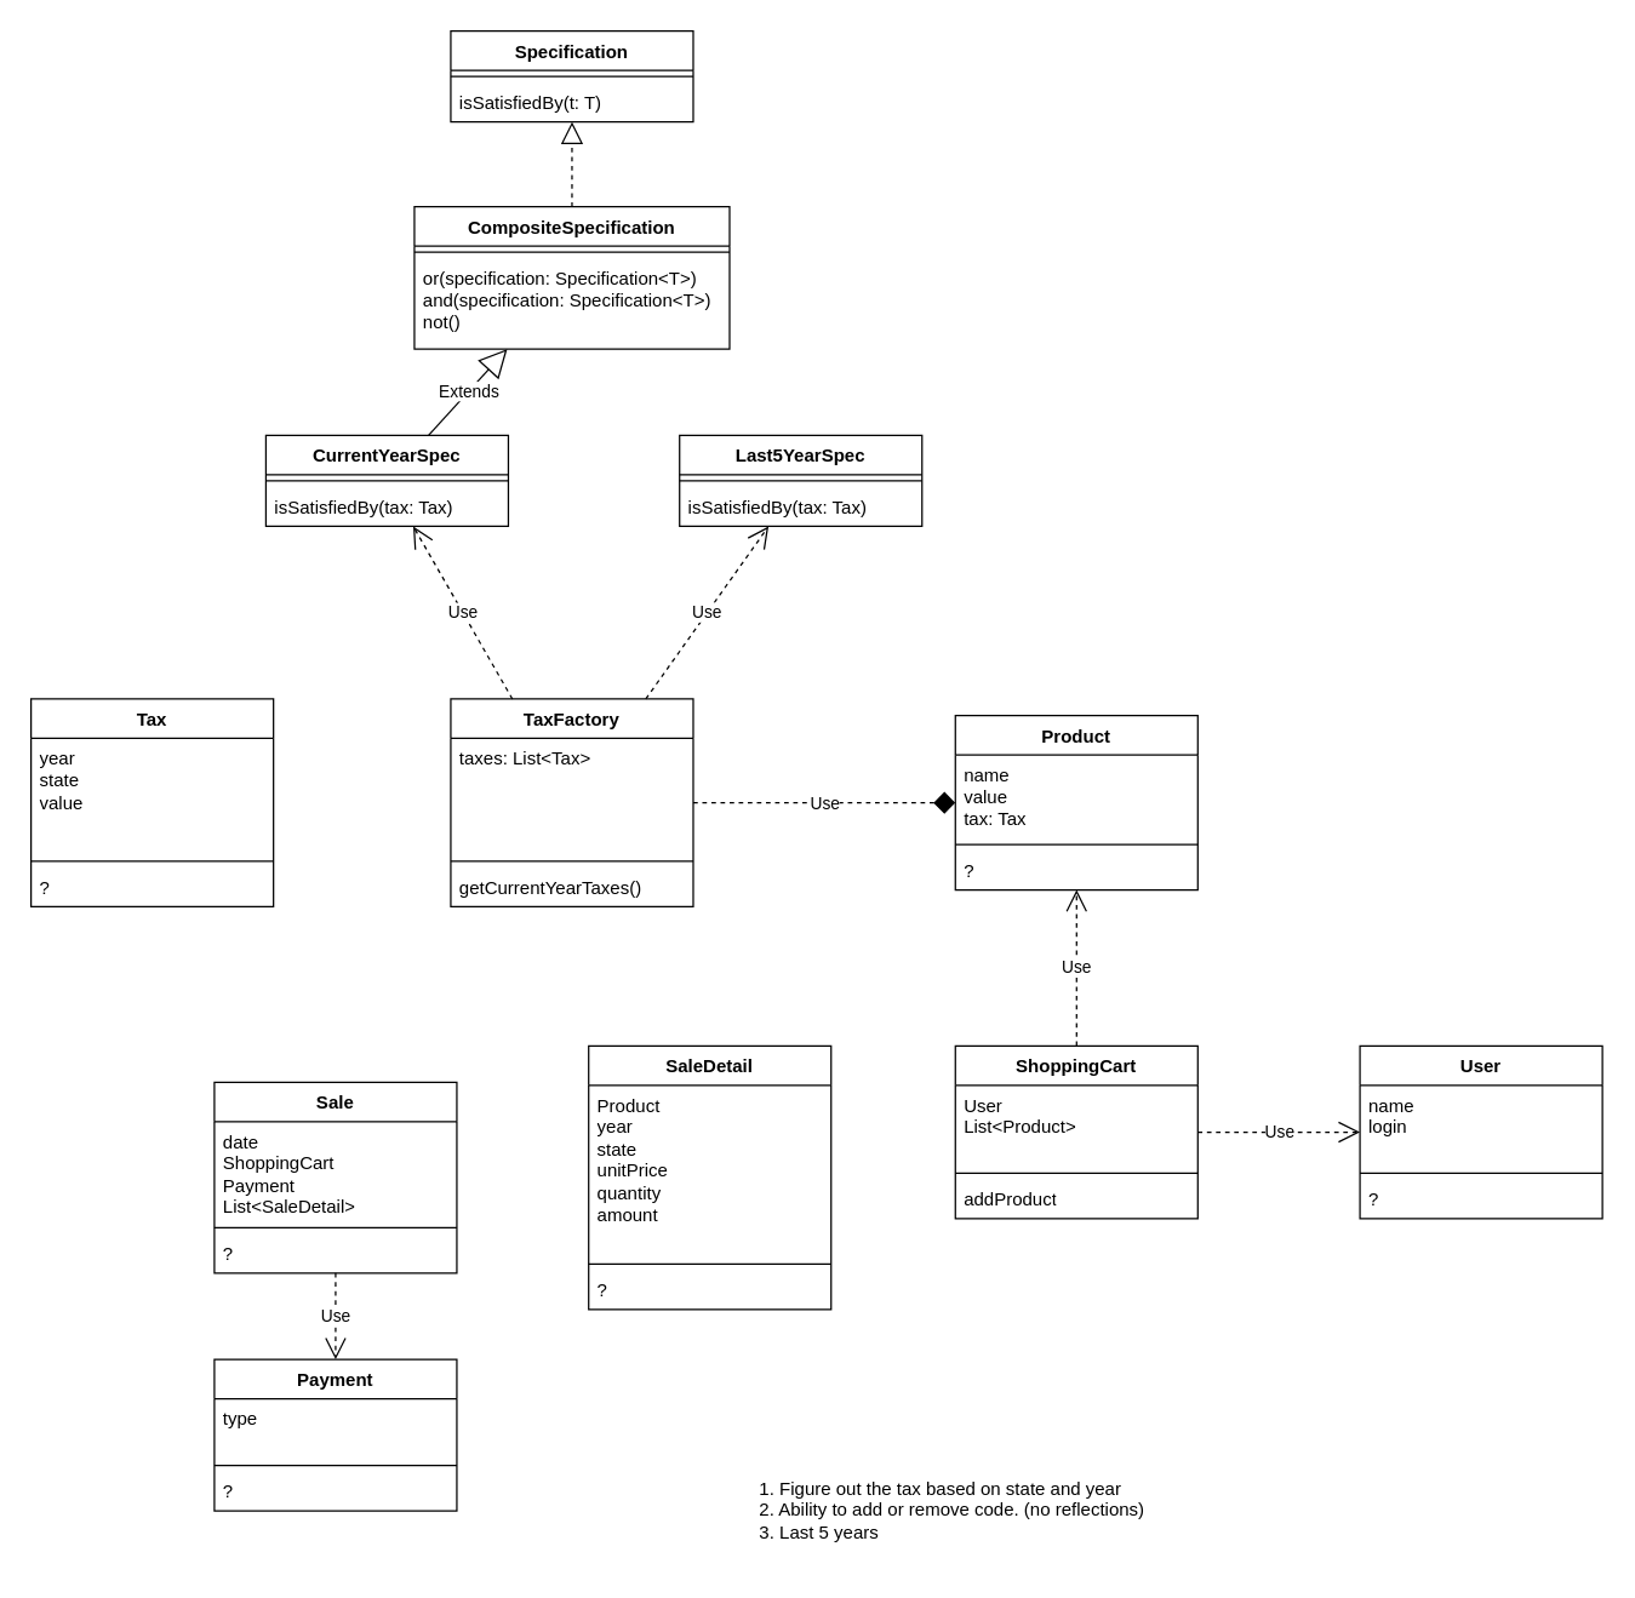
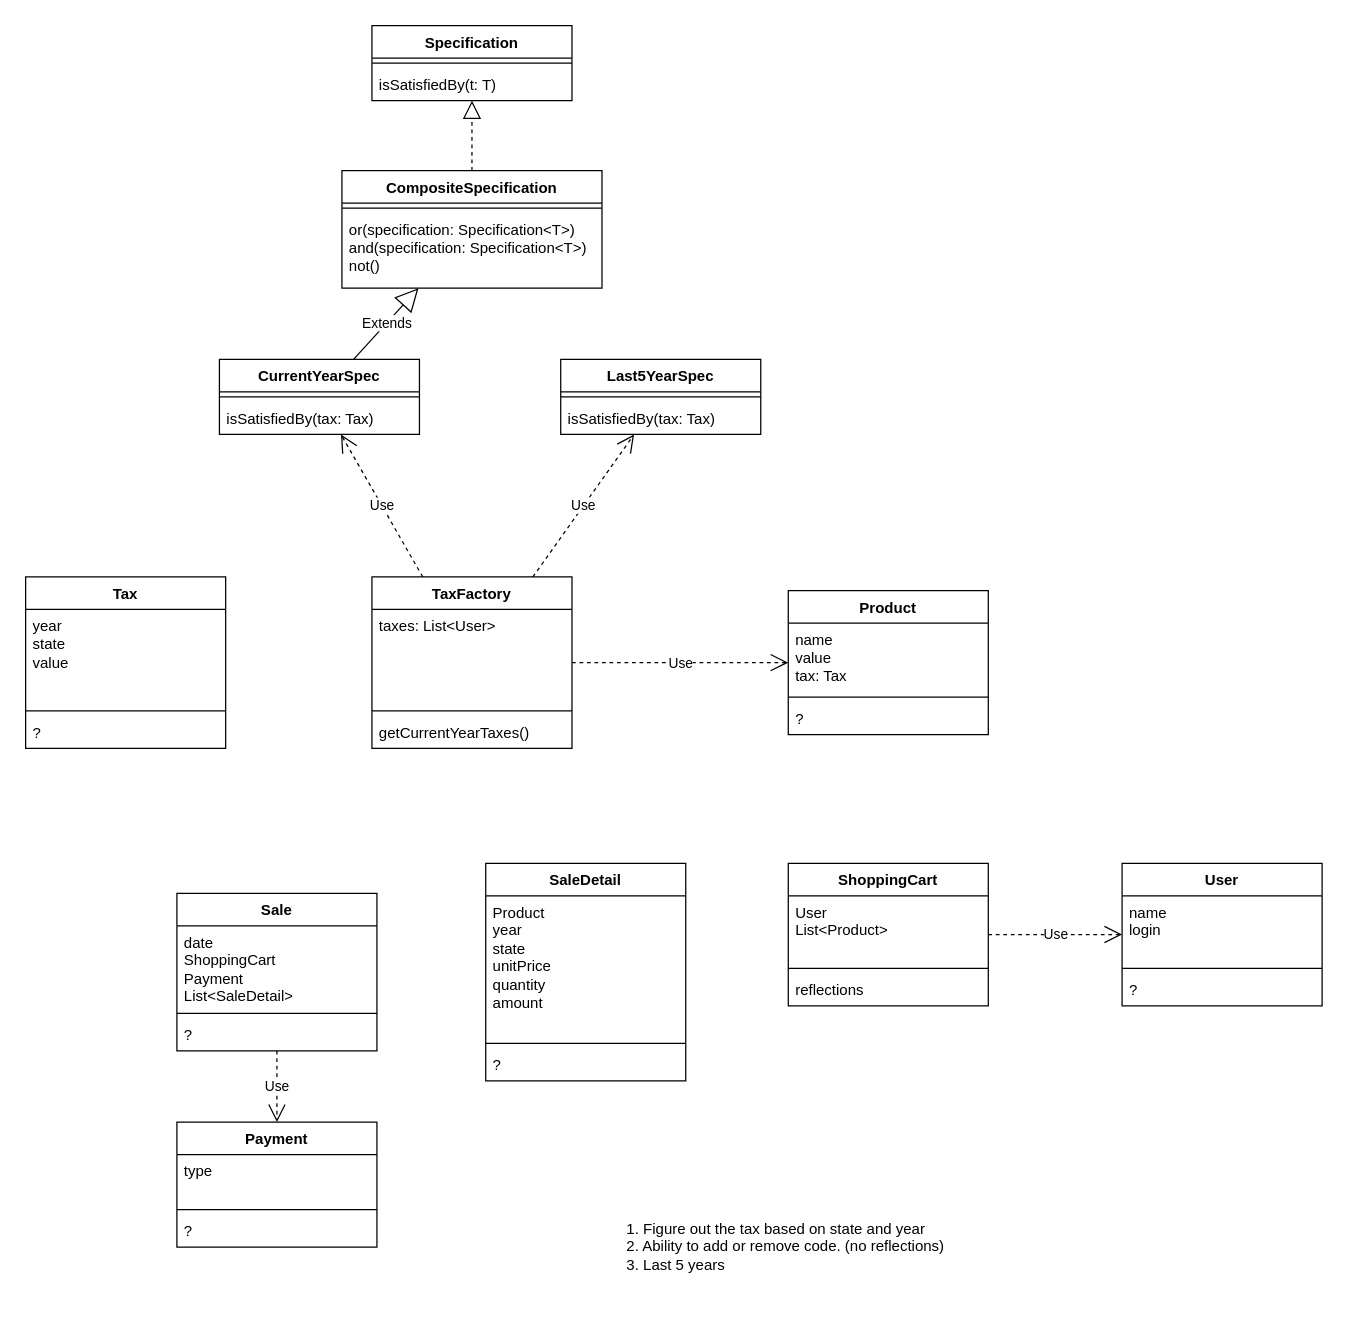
  <mxCell id="0" />
  <mxCell id="1" parent="0" />
  <mxCell id="2" value="Product" style="swimlane;fontStyle=1;align=center;verticalAlign=top;childLayout=stackLayout;horizontal=1;startSize=26;horizontalStack=0;resizeParent=1;resizeParentMax=0;resizeLast=0;collapsible=1;marginBottom=0;whiteSpace=wrap;html=1;" parent="1" vertex="1"><mxGeometry x="630" y="472" width="160" height="115" as="geometry" /></mxCell>
  <mxCell id="3" value="&lt;div&gt;name&lt;/div&gt;&lt;div&gt;value&lt;br&gt;&lt;/div&gt;&lt;div&gt;tax: Tax&lt;br&gt;&lt;/div&gt;" style="text;strokeColor=none;fillColor=none;align=left;verticalAlign=top;spacingLeft=4;spacingRight=4;overflow=hidden;rotatable=0;points=[[0,0.5],[1,0.5]];portConstraint=eastwest;whiteSpace=wrap;html=1;" parent="2" vertex="1"><mxGeometry y="26" width="160" height="55" as="geometry" /></mxCell>
  <mxCell id="4" value="" style="line;strokeWidth=1;fillColor=none;align=left;verticalAlign=middle;spacingTop=-1;spacingLeft=3;spacingRight=3;rotatable=0;labelPosition=right;points=[];portConstraint=eastwest;strokeColor=inherit;" parent="2" vertex="1"><mxGeometry y="81" width="160" height="8" as="geometry" /></mxCell>
  <mxCell id="5" value="?" style="text;strokeColor=none;fillColor=none;align=left;verticalAlign=top;spacingLeft=4;spacingRight=4;overflow=hidden;rotatable=0;points=[[0,0.5],[1,0.5]];portConstraint=eastwest;whiteSpace=wrap;html=1;" parent="2" vertex="1"><mxGeometry y="89" width="160" height="26" as="geometry" /></mxCell>
  <mxCell id="6" value="TaxFactory" style="swimlane;fontStyle=1;align=center;verticalAlign=top;childLayout=stackLayout;horizontal=1;startSize=26;horizontalStack=0;resizeParent=1;resizeParentMax=0;resizeLast=0;collapsible=1;marginBottom=0;whiteSpace=wrap;html=1;" parent="1" vertex="1"><mxGeometry x="297" y="461" width="160" height="137" as="geometry"><mxRectangle x="331" y="217" width="55" height="26" as="alternateBounds" /></mxGeometry></mxCell>
- <mxCell id="7" value="taxes: List&amp;lt;Tax&amp;gt;" style="text;strokeColor=none;fillColor=none;align=left;verticalAlign=top;spacingLeft=4;spacingRight=4;overflow=hidden;rotatable=0;points=[[0,0.5],[1,0.5]];portConstraint=eastwest;whiteSpace=wrap;html=1;" parent="6" vertex="1"><mxGeometry y="26" width="160" height="77" as="geometry" /></mxCell>
+ <mxCell id="7" value="taxes: List&amp;lt;User&amp;gt;" style="text;strokeColor=none;fillColor=none;align=left;verticalAlign=top;spacingLeft=4;spacingRight=4;overflow=hidden;rotatable=0;points=[[0,0.5],[1,0.5]];portConstraint=eastwest;whiteSpace=wrap;html=1;" parent="6" vertex="1"><mxGeometry y="26" width="160" height="77" as="geometry" /></mxCell>
  <mxCell id="8" value="" style="line;strokeWidth=1;fillColor=none;align=left;verticalAlign=middle;spacingTop=-1;spacingLeft=3;spacingRight=3;rotatable=0;labelPosition=right;points=[];portConstraint=eastwest;strokeColor=inherit;" parent="6" vertex="1"><mxGeometry y="103" width="160" height="8" as="geometry" /></mxCell>
  <mxCell id="9" value="getCurrentYearTaxes()" style="text;strokeColor=none;fillColor=none;align=left;verticalAlign=top;spacingLeft=4;spacingRight=4;overflow=hidden;rotatable=0;points=[[0,0.5],[1,0.5]];portConstraint=eastwest;whiteSpace=wrap;html=1;" parent="6" vertex="1"><mxGeometry y="111" width="160" height="26" as="geometry" /></mxCell>
  <mxCell id="10" value="ShoppingCart" style="swimlane;fontStyle=1;align=center;verticalAlign=top;childLayout=stackLayout;horizontal=1;startSize=26;horizontalStack=0;resizeParent=1;resizeParentMax=0;resizeLast=0;collapsible=1;marginBottom=0;whiteSpace=wrap;html=1;" parent="1" vertex="1"><mxGeometry x="630" y="690" width="160" height="114" as="geometry" /></mxCell>
  <mxCell id="11" value="&lt;div&gt;User&lt;/div&gt;&lt;div&gt;List&amp;lt;Product&amp;gt;&lt;br&gt;&lt;/div&gt;" style="text;strokeColor=none;fillColor=none;align=left;verticalAlign=top;spacingLeft=4;spacingRight=4;overflow=hidden;rotatable=0;points=[[0,0.5],[1,0.5]];portConstraint=eastwest;whiteSpace=wrap;html=1;" parent="10" vertex="1"><mxGeometry y="26" width="160" height="54" as="geometry" /></mxCell>
  <mxCell id="12" value="" style="line;strokeWidth=1;fillColor=none;align=left;verticalAlign=middle;spacingTop=-1;spacingLeft=3;spacingRight=3;rotatable=0;labelPosition=right;points=[];portConstraint=eastwest;strokeColor=inherit;" parent="10" vertex="1"><mxGeometry y="80" width="160" height="8" as="geometry" /></mxCell>
- <mxCell id="13" value="addProduct" style="text;strokeColor=none;fillColor=none;align=left;verticalAlign=top;spacingLeft=4;spacingRight=4;overflow=hidden;rotatable=0;points=[[0,0.5],[1,0.5]];portConstraint=eastwest;whiteSpace=wrap;html=1;" parent="10" vertex="1"><mxGeometry y="88" width="160" height="26" as="geometry" /></mxCell>
+ <mxCell id="13" value="reflections" style="text;strokeColor=none;fillColor=none;align=left;verticalAlign=top;spacingLeft=4;spacingRight=4;overflow=hidden;rotatable=0;points=[[0,0.5],[1,0.5]];portConstraint=eastwest;whiteSpace=wrap;html=1;" parent="10" vertex="1"><mxGeometry y="88" width="160" height="26" as="geometry" /></mxCell>
  <mxCell id="14" value="User" style="swimlane;fontStyle=1;align=center;verticalAlign=top;childLayout=stackLayout;horizontal=1;startSize=26;horizontalStack=0;resizeParent=1;resizeParentMax=0;resizeLast=0;collapsible=1;marginBottom=0;whiteSpace=wrap;html=1;" parent="1" vertex="1"><mxGeometry x="897" y="690" width="160" height="114" as="geometry" /></mxCell>
  <mxCell id="15" value="&lt;div&gt;name&lt;/div&gt;&lt;div&gt;login&lt;br&gt;&lt;/div&gt;" style="text;strokeColor=none;fillColor=none;align=left;verticalAlign=top;spacingLeft=4;spacingRight=4;overflow=hidden;rotatable=0;points=[[0,0.5],[1,0.5]];portConstraint=eastwest;whiteSpace=wrap;html=1;" parent="14" vertex="1"><mxGeometry y="26" width="160" height="54" as="geometry" /></mxCell>
  <mxCell id="16" value="" style="line;strokeWidth=1;fillColor=none;align=left;verticalAlign=middle;spacingTop=-1;spacingLeft=3;spacingRight=3;rotatable=0;labelPosition=right;points=[];portConstraint=eastwest;strokeColor=inherit;" parent="14" vertex="1"><mxGeometry y="80" width="160" height="8" as="geometry" /></mxCell>
  <mxCell id="17" value="?" style="text;strokeColor=none;fillColor=none;align=left;verticalAlign=top;spacingLeft=4;spacingRight=4;overflow=hidden;rotatable=0;points=[[0,0.5],[1,0.5]];portConstraint=eastwest;whiteSpace=wrap;html=1;" parent="14" vertex="1"><mxGeometry y="88" width="160" height="26" as="geometry" /></mxCell>
  <mxCell id="18" value="Sale" style="swimlane;fontStyle=1;align=center;verticalAlign=top;childLayout=stackLayout;horizontal=1;startSize=26;horizontalStack=0;resizeParent=1;resizeParentMax=0;resizeLast=0;collapsible=1;marginBottom=0;whiteSpace=wrap;html=1;" parent="1" vertex="1"><mxGeometry x="141" y="714" width="160" height="126" as="geometry"><mxRectangle x="331" y="217" width="55" height="26" as="alternateBounds" /></mxGeometry></mxCell>
  <mxCell id="19" value="date&lt;div&gt;ShoppingCart&lt;/div&gt;&lt;div&gt;Payment&lt;br&gt;&lt;/div&gt;&lt;div&gt;List&amp;lt;SaleDetail&amp;gt;&lt;br&gt;&lt;/div&gt;" style="text;strokeColor=none;fillColor=none;align=left;verticalAlign=top;spacingLeft=4;spacingRight=4;overflow=hidden;rotatable=0;points=[[0,0.5],[1,0.5]];portConstraint=eastwest;whiteSpace=wrap;html=1;" parent="18" vertex="1"><mxGeometry y="26" width="160" height="66" as="geometry" /></mxCell>
  <mxCell id="20" value="" style="line;strokeWidth=1;fillColor=none;align=left;verticalAlign=middle;spacingTop=-1;spacingLeft=3;spacingRight=3;rotatable=0;labelPosition=right;points=[];portConstraint=eastwest;strokeColor=inherit;" parent="18" vertex="1"><mxGeometry y="92" width="160" height="8" as="geometry" /></mxCell>
  <mxCell id="21" value="?" style="text;strokeColor=none;fillColor=none;align=left;verticalAlign=top;spacingLeft=4;spacingRight=4;overflow=hidden;rotatable=0;points=[[0,0.5],[1,0.5]];portConstraint=eastwest;whiteSpace=wrap;html=1;" parent="18" vertex="1"><mxGeometry y="100" width="160" height="26" as="geometry" /></mxCell>
  <mxCell id="22" value="SaleDetail" style="swimlane;fontStyle=1;align=center;verticalAlign=top;childLayout=stackLayout;horizontal=1;startSize=26;horizontalStack=0;resizeParent=1;resizeParentMax=0;resizeLast=0;collapsible=1;marginBottom=0;whiteSpace=wrap;html=1;" parent="1" vertex="1"><mxGeometry x="388" y="690" width="160" height="174" as="geometry"><mxRectangle x="331" y="217" width="55" height="26" as="alternateBounds" /></mxGeometry></mxCell>
  <mxCell id="23" value="&lt;div&gt;Product&lt;/div&gt;&lt;div&gt;year&lt;/div&gt;&lt;div&gt;state&lt;br&gt;&lt;/div&gt;&lt;div&gt;unitPrice&lt;br&gt;&lt;/div&gt;&lt;div&gt;quantity&lt;/div&gt;&lt;div&gt;amount&lt;br&gt;&lt;/div&gt;" style="text;strokeColor=none;fillColor=none;align=left;verticalAlign=top;spacingLeft=4;spacingRight=4;overflow=hidden;rotatable=0;points=[[0,0.5],[1,0.5]];portConstraint=eastwest;whiteSpace=wrap;html=1;" parent="22" vertex="1"><mxGeometry y="26" width="160" height="114" as="geometry" /></mxCell>
  <mxCell id="24" value="" style="line;strokeWidth=1;fillColor=none;align=left;verticalAlign=middle;spacingTop=-1;spacingLeft=3;spacingRight=3;rotatable=0;labelPosition=right;points=[];portConstraint=eastwest;strokeColor=inherit;" parent="22" vertex="1"><mxGeometry y="140" width="160" height="8" as="geometry" /></mxCell>
  <mxCell id="25" value="?" style="text;strokeColor=none;fillColor=none;align=left;verticalAlign=top;spacingLeft=4;spacingRight=4;overflow=hidden;rotatable=0;points=[[0,0.5],[1,0.5]];portConstraint=eastwest;whiteSpace=wrap;html=1;" parent="22" vertex="1"><mxGeometry y="148" width="160" height="26" as="geometry" /></mxCell>
- <mxCell id="26" value="Use" style="endArrow=open;endSize=12;dashed=1;html=1;rounded=0;" parent="1" source="10" target="2" edge="1"><mxGeometry width="160" relative="1" as="geometry"><mxPoint x="501" y="702" as="sourcePoint" /><mxPoint x="661" y="702" as="targetPoint" /></mxGeometry></mxCell>
  <mxCell id="27" value="Use" style="endArrow=open;endSize=12;dashed=1;html=1;rounded=0;" parent="1" source="10" target="14" edge="1"><mxGeometry width="160" relative="1" as="geometry"><mxPoint x="720" y="700" as="sourcePoint" /><mxPoint x="720" y="627" as="targetPoint" /></mxGeometry></mxCell>
- <mxCell id="28" value="Use" style="endArrow=diamond;endSize=12;dashed=1;html=1;rounded=0;" parent="1" source="6" target="2" edge="1"><mxGeometry width="160" relative="1" as="geometry"><mxPoint x="730" y="710" as="sourcePoint" /><mxPoint x="730" y="637" as="targetPoint" /><mxPoint as="offset" /></mxGeometry></mxCell>
+ <mxCell id="28" value="Use" style="endArrow=open;endSize=12;dashed=1;html=1;rounded=0;" parent="1" source="6" target="2" edge="1"><mxGeometry width="160" relative="1" as="geometry"><mxPoint x="730" y="710" as="sourcePoint" /><mxPoint x="730" y="637" as="targetPoint" /><mxPoint as="offset" /></mxGeometry></mxCell>
  <mxCell id="29" value="Payment" style="swimlane;fontStyle=1;align=center;verticalAlign=top;childLayout=stackLayout;horizontal=1;startSize=26;horizontalStack=0;resizeParent=1;resizeParentMax=0;resizeLast=0;collapsible=1;marginBottom=0;whiteSpace=wrap;html=1;" parent="1" vertex="1"><mxGeometry x="141" y="897" width="160" height="100" as="geometry"><mxRectangle x="331" y="217" width="55" height="26" as="alternateBounds" /></mxGeometry></mxCell>
  <mxCell id="30" value="type" style="text;strokeColor=none;fillColor=none;align=left;verticalAlign=top;spacingLeft=4;spacingRight=4;overflow=hidden;rotatable=0;points=[[0,0.5],[1,0.5]];portConstraint=eastwest;whiteSpace=wrap;html=1;" parent="29" vertex="1"><mxGeometry y="26" width="160" height="40" as="geometry" /></mxCell>
  <mxCell id="31" value="" style="line;strokeWidth=1;fillColor=none;align=left;verticalAlign=middle;spacingTop=-1;spacingLeft=3;spacingRight=3;rotatable=0;labelPosition=right;points=[];portConstraint=eastwest;strokeColor=inherit;" parent="29" vertex="1"><mxGeometry y="66" width="160" height="8" as="geometry" /></mxCell>
  <mxCell id="32" value="?" style="text;strokeColor=none;fillColor=none;align=left;verticalAlign=top;spacingLeft=4;spacingRight=4;overflow=hidden;rotatable=0;points=[[0,0.5],[1,0.5]];portConstraint=eastwest;whiteSpace=wrap;html=1;" parent="29" vertex="1"><mxGeometry y="74" width="160" height="26" as="geometry" /></mxCell>
  <mxCell id="33" value="Use" style="endArrow=open;endSize=12;dashed=1;html=1;rounded=0;" parent="1" source="18" target="29" edge="1"><mxGeometry width="160" relative="1" as="geometry"><mxPoint x="311" y="787" as="sourcePoint" /><mxPoint x="398" y="787" as="targetPoint" /></mxGeometry></mxCell>
  <mxCell id="34" value="&lt;div&gt;1. Figure out the tax based on state and year&lt;/div&gt;&lt;div&gt;2. Ability to add or remove code. (no reflections)&lt;br&gt;&lt;/div&gt;3. Last 5 years" style="text;html=1;strokeColor=none;fillColor=none;align=left;verticalAlign=middle;whiteSpace=wrap;rounded=0;" parent="1" vertex="1"><mxGeometry x="499" y="961" width="320" height="72" as="geometry" /></mxCell>
  <mxCell id="35" value="Tax" style="swimlane;fontStyle=1;align=center;verticalAlign=top;childLayout=stackLayout;horizontal=1;startSize=26;horizontalStack=0;resizeParent=1;resizeParentMax=0;resizeLast=0;collapsible=1;marginBottom=0;whiteSpace=wrap;html=1;" vertex="1" parent="1"><mxGeometry x="20" y="461" width="160" height="137" as="geometry"><mxRectangle x="331" y="217" width="55" height="26" as="alternateBounds" /></mxGeometry></mxCell>
  <mxCell id="36" value="year&lt;div&gt;state&lt;br&gt;&lt;/div&gt;&lt;div&gt;value&lt;br&gt;&lt;/div&gt;" style="text;strokeColor=none;fillColor=none;align=left;verticalAlign=top;spacingLeft=4;spacingRight=4;overflow=hidden;rotatable=0;points=[[0,0.5],[1,0.5]];portConstraint=eastwest;whiteSpace=wrap;html=1;" vertex="1" parent="35"><mxGeometry y="26" width="160" height="77" as="geometry" /></mxCell>
  <mxCell id="37" value="" style="line;strokeWidth=1;fillColor=none;align=left;verticalAlign=middle;spacingTop=-1;spacingLeft=3;spacingRight=3;rotatable=0;labelPosition=right;points=[];portConstraint=eastwest;strokeColor=inherit;" vertex="1" parent="35"><mxGeometry y="103" width="160" height="8" as="geometry" /></mxCell>
  <mxCell id="38" value="?" style="text;strokeColor=none;fillColor=none;align=left;verticalAlign=top;spacingLeft=4;spacingRight=4;overflow=hidden;rotatable=0;points=[[0,0.5],[1,0.5]];portConstraint=eastwest;whiteSpace=wrap;html=1;" vertex="1" parent="35"><mxGeometry y="111" width="160" height="26" as="geometry" /></mxCell>
  <mxCell id="39" value="CurrentYearSpec" style="swimlane;fontStyle=1;align=center;verticalAlign=top;childLayout=stackLayout;horizontal=1;startSize=26;horizontalStack=0;resizeParent=1;resizeParentMax=0;resizeLast=0;collapsible=1;marginBottom=0;whiteSpace=wrap;html=1;" vertex="1" parent="1"><mxGeometry x="175" y="287" width="160" height="60" as="geometry"><mxRectangle x="331" y="217" width="55" height="26" as="alternateBounds" /></mxGeometry></mxCell>
  <mxCell id="40" value="" style="line;strokeWidth=1;fillColor=none;align=left;verticalAlign=middle;spacingTop=-1;spacingLeft=3;spacingRight=3;rotatable=0;labelPosition=right;points=[];portConstraint=eastwest;strokeColor=inherit;" vertex="1" parent="39"><mxGeometry y="26" width="160" height="8" as="geometry" /></mxCell>
  <mxCell id="41" value="isSatisfiedBy(tax: Tax)" style="text;strokeColor=none;fillColor=none;align=left;verticalAlign=top;spacingLeft=4;spacingRight=4;overflow=hidden;rotatable=0;points=[[0,0.5],[1,0.5]];portConstraint=eastwest;whiteSpace=wrap;html=1;" vertex="1" parent="39"><mxGeometry y="34" width="160" height="26" as="geometry" /></mxCell>
  <mxCell id="42" value="Last5YearSpec" style="swimlane;fontStyle=1;align=center;verticalAlign=top;childLayout=stackLayout;horizontal=1;startSize=26;horizontalStack=0;resizeParent=1;resizeParentMax=0;resizeLast=0;collapsible=1;marginBottom=0;whiteSpace=wrap;html=1;" vertex="1" parent="1"><mxGeometry x="448" y="287" width="160" height="60" as="geometry"><mxRectangle x="331" y="217" width="55" height="26" as="alternateBounds" /></mxGeometry></mxCell>
  <mxCell id="43" value="" style="line;strokeWidth=1;fillColor=none;align=left;verticalAlign=middle;spacingTop=-1;spacingLeft=3;spacingRight=3;rotatable=0;labelPosition=right;points=[];portConstraint=eastwest;strokeColor=inherit;" vertex="1" parent="42"><mxGeometry y="26" width="160" height="8" as="geometry" /></mxCell>
  <mxCell id="44" value="isSatisfiedBy(tax: Tax)" style="text;strokeColor=none;fillColor=none;align=left;verticalAlign=top;spacingLeft=4;spacingRight=4;overflow=hidden;rotatable=0;points=[[0,0.5],[1,0.5]];portConstraint=eastwest;whiteSpace=wrap;html=1;" vertex="1" parent="42"><mxGeometry y="34" width="160" height="26" as="geometry" /></mxCell>
  <mxCell id="45" value="Specification" style="swimlane;fontStyle=1;align=center;verticalAlign=top;childLayout=stackLayout;horizontal=1;startSize=26;horizontalStack=0;resizeParent=1;resizeParentMax=0;resizeLast=0;collapsible=1;marginBottom=0;whiteSpace=wrap;html=1;" vertex="1" parent="1"><mxGeometry x="297" y="20" width="160" height="60" as="geometry"><mxRectangle x="331" y="217" width="55" height="26" as="alternateBounds" /></mxGeometry></mxCell>
  <mxCell id="46" value="" style="line;strokeWidth=1;fillColor=none;align=left;verticalAlign=middle;spacingTop=-1;spacingLeft=3;spacingRight=3;rotatable=0;labelPosition=right;points=[];portConstraint=eastwest;strokeColor=inherit;" vertex="1" parent="45"><mxGeometry y="26" width="160" height="8" as="geometry" /></mxCell>
  <mxCell id="47" value="isSatisfiedBy(t: T)" style="text;strokeColor=none;fillColor=none;align=left;verticalAlign=top;spacingLeft=4;spacingRight=4;overflow=hidden;rotatable=0;points=[[0,0.5],[1,0.5]];portConstraint=eastwest;whiteSpace=wrap;html=1;" vertex="1" parent="45"><mxGeometry y="34" width="160" height="26" as="geometry" /></mxCell>
  <mxCell id="48" value="CompositeSpecification" style="swimlane;fontStyle=1;align=center;verticalAlign=top;childLayout=stackLayout;horizontal=1;startSize=26;horizontalStack=0;resizeParent=1;resizeParentMax=0;resizeLast=0;collapsible=1;marginBottom=0;whiteSpace=wrap;html=1;" vertex="1" parent="1"><mxGeometry x="273" y="136" width="208" height="94" as="geometry"><mxRectangle x="331" y="217" width="55" height="26" as="alternateBounds" /></mxGeometry></mxCell>
  <mxCell id="49" value="" style="line;strokeWidth=1;fillColor=none;align=left;verticalAlign=middle;spacingTop=-1;spacingLeft=3;spacingRight=3;rotatable=0;labelPosition=right;points=[];portConstraint=eastwest;strokeColor=inherit;" vertex="1" parent="48"><mxGeometry y="26" width="208" height="8" as="geometry" /></mxCell>
  <mxCell id="50" value="&lt;div&gt;or(specification: Specification&amp;lt;T&amp;gt;)&lt;/div&gt;&lt;div&gt;and(specification: Specification&amp;lt;T&amp;gt;)&lt;br&gt;&lt;/div&gt;&lt;div&gt;not()&lt;br&gt;&lt;/div&gt;" style="text;strokeColor=none;fillColor=none;align=left;verticalAlign=top;spacingLeft=4;spacingRight=4;overflow=hidden;rotatable=0;points=[[0,0.5],[1,0.5]];portConstraint=eastwest;whiteSpace=wrap;html=1;" vertex="1" parent="48"><mxGeometry y="34" width="208" height="60" as="geometry" /></mxCell>
  <mxCell id="51" value="Extends" style="endArrow=block;endSize=16;endFill=0;html=1;rounded=0;" edge="1" parent="1" source="39" target="48"><mxGeometry width="160" relative="1" as="geometry"><mxPoint x="519" y="355" as="sourcePoint" /><mxPoint x="679" y="355" as="targetPoint" /></mxGeometry></mxCell>
  <mxCell id="52" value="" style="endArrow=block;dashed=1;endFill=0;endSize=12;html=1;rounded=0;" edge="1" parent="1" source="48" target="45"><mxGeometry width="160" relative="1" as="geometry"><mxPoint x="519" y="355" as="sourcePoint" /><mxPoint x="679" y="355" as="targetPoint" /></mxGeometry></mxCell>
  <mxCell id="53" value="Use" style="endArrow=open;endSize=12;dashed=1;html=1;rounded=0;" edge="1" parent="1" source="6" target="39"><mxGeometry width="160" relative="1" as="geometry"><mxPoint x="558" y="570" as="sourcePoint" /><mxPoint x="640" y="570" as="targetPoint" /><mxPoint as="offset" /></mxGeometry></mxCell>
  <mxCell id="54" value="Use" style="endArrow=open;endSize=12;dashed=1;html=1;rounded=0;" edge="1" parent="1" source="6" target="42"><mxGeometry width="160" relative="1" as="geometry"><mxPoint x="418" y="501" as="sourcePoint" /><mxPoint x="291" y="357" as="targetPoint" /><mxPoint as="offset" /></mxGeometry></mxCell>
